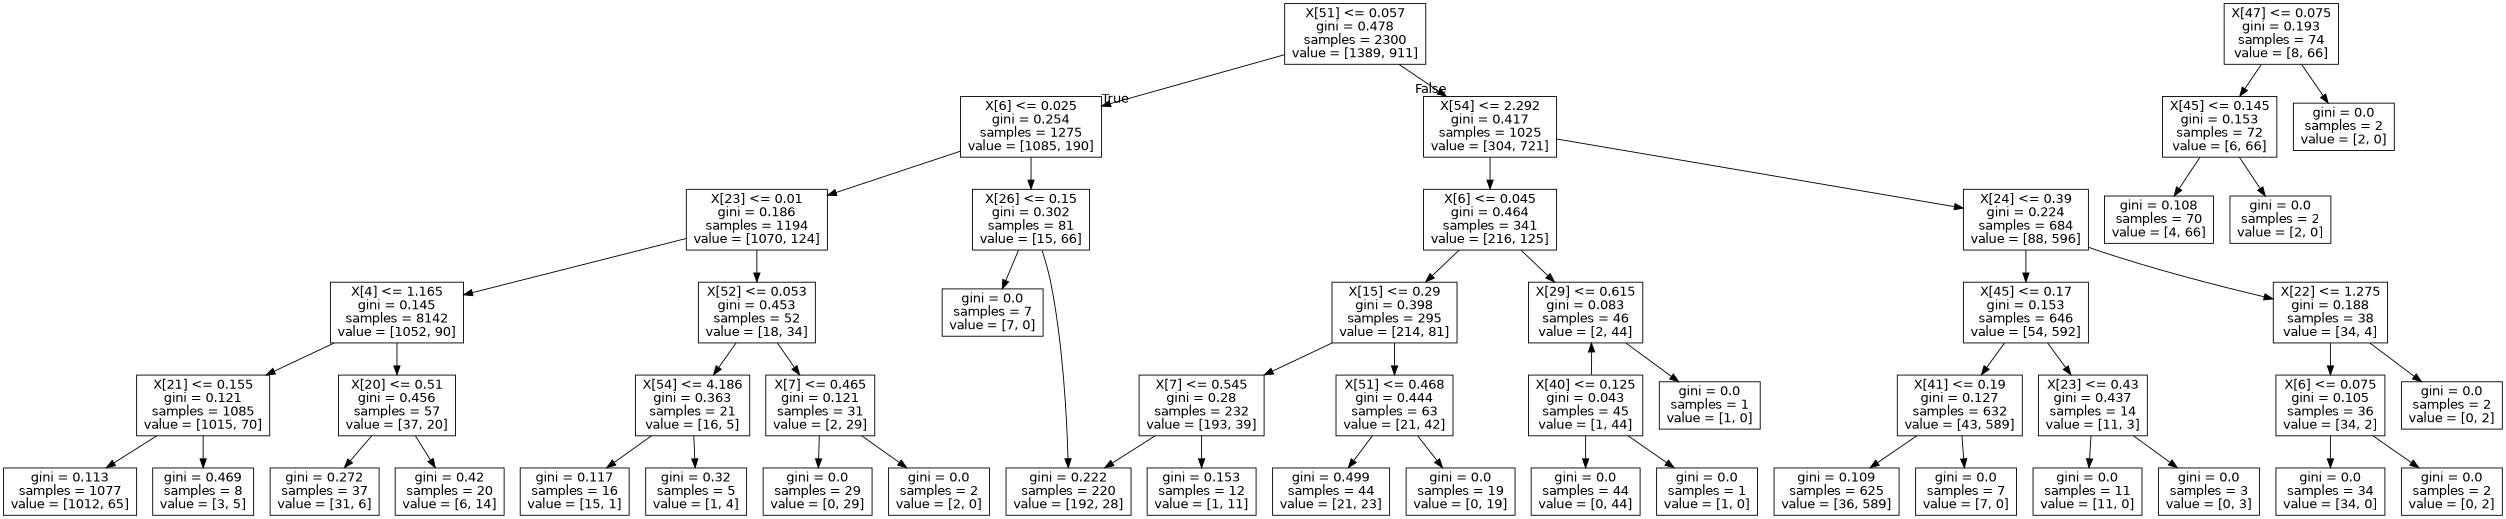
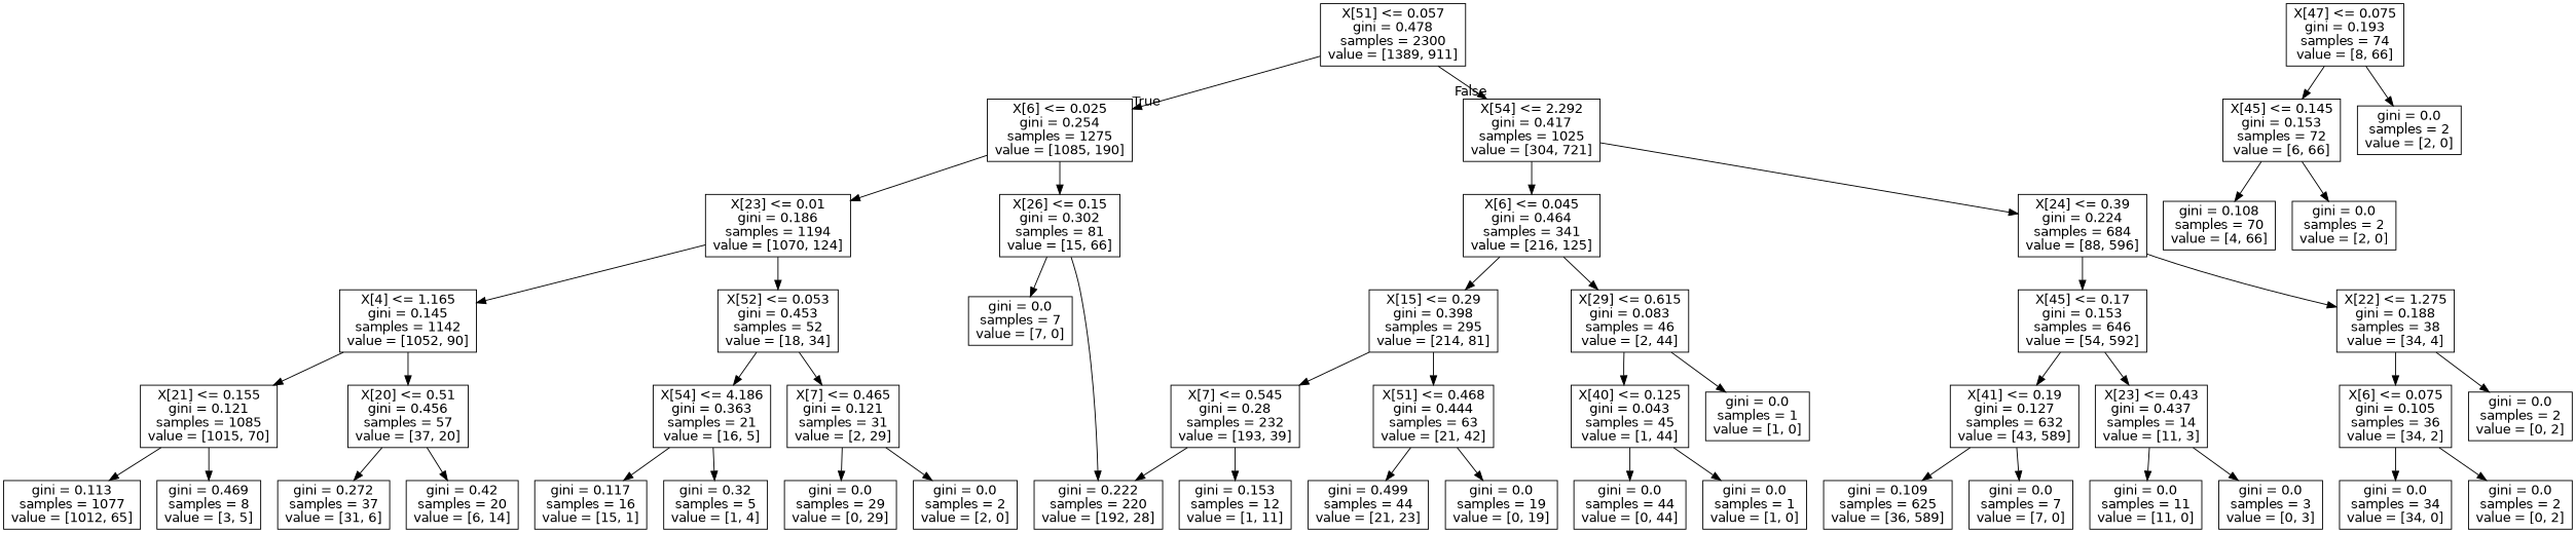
  digraph {
    fontname="DejaVu Sans"
    node [fontname="DejaVu Sans" shape=box]
    edge [fontname="DejaVu Sans"]
    n1 [label="X[51] <= 0.057\ngini = 0.478\nsamples = 2300\nvalue = [1389, 911]"]
    n2 [label="X[6] <= 0.025\ngini = 0.254\nsamples = 1275\nvalue = [1085, 190]"]
    n3 [label="X[54] <= 2.292\ngini = 0.417\nsamples = 1025\nvalue = [304, 721]"]
    n4 [label="X[23] <= 0.01\ngini = 0.186\nsamples = 1194\nvalue = [1070, 124]"]
    n5 [label="X[26] <= 0.15\ngini = 0.302\nsamples = 81\nvalue = [15, 66]"]
    n6 [label="X[6] <= 0.045\ngini = 0.464\nsamples = 341\nvalue = [216, 125]"]
    n7 [label="X[24] <= 0.39\ngini = 0.224\nsamples = 684\nvalue = [88, 596]"]
-   n8 [label="X[4] <= 1.165\ngini = 0.145\nsamples = 8142\nvalue = [1052, 90]"]
+   n8 [label="X[4] <= 1.165\ngini = 0.145\nsamples = 1142\nvalue = [1052, 90]"]
    n9 [label="X[52] <= 0.053\ngini = 0.453\nsamples = 52\nvalue = [18, 34]"]
    n10 [label="gini = 0.0\nsamples = 7\nvalue = [7, 0]"]
    n11 [label="gini = 0.222\nsamples = 220\nvalue = [192, 28]"]
    n12 [label="X[21] <= 0.155\ngini = 0.121\nsamples = 1085\nvalue = [1015, 70]"]
    n13 [label="X[20] <= 0.51\ngini = 0.456\nsamples = 57\nvalue = [37, 20]"]
    n14 [label="X[54] <= 4.186\ngini = 0.363\nsamples = 21\nvalue = [16, 5]"]
    n15 [label="X[7] <= 0.465\ngini = 0.121\nsamples = 31\nvalue = [2, 29]"]
    n16 [label="gini = 0.113\nsamples = 1077\nvalue = [1012, 65]"]
    n17 [label="gini = 0.469\nsamples = 8\nvalue = [3, 5]"]
    n18 [label="gini = 0.272\nsamples = 37\nvalue = [31, 6]"]
    n19 [label="gini = 0.42\nsamples = 20\nvalue = [6, 14]"]
    n20 [label="gini = 0.117\nsamples = 16\nvalue = [15, 1]"]
    n21 [label="gini = 0.32\nsamples = 5\nvalue = [1, 4]"]
    n22 [label="gini = 0.0\nsamples = 29\nvalue = [0, 29]"]
    n23 [label="gini = 0.0\nsamples = 2\nvalue = [2, 0]"]
    n24 [label="X[47] <= 0.075\ngini = 0.193\nsamples = 74\nvalue = [8, 66]"]
    n25 [label="X[45] <= 0.145\ngini = 0.153\nsamples = 72\nvalue = [6, 66]"]
    n26 [label="gini = 0.0\nsamples = 2\nvalue = [2, 0]"]
    n27 [label="gini = 0.108\nsamples = 70\nvalue = [4, 66]"]
    n28 [label="gini = 0.0\nsamples = 2\nvalue = [2, 0]"]
    n29 [label="X[15] <= 0.29\ngini = 0.398\nsamples = 295\nvalue = [214, 81]"]
    n30 [label="X[29] <= 0.615\ngini = 0.083\nsamples = 46\nvalue = [2, 44]"]
    n31 [label="X[45] <= 0.17\ngini = 0.153\nsamples = 646\nvalue = [54, 592]"]
    n32 [label="X[22] <= 1.275\ngini = 0.188\nsamples = 38\nvalue = [34, 4]"]
    n33 [label="X[7] <= 0.545\ngini = 0.28\nsamples = 232\nvalue = [193, 39]"]
    n34 [label="X[51] <= 0.468\ngini = 0.444\nsamples = 63\nvalue = [21, 42]"]
    n35 [label="X[40] <= 0.125\ngini = 0.043\nsamples = 45\nvalue = [1, 44]"]
    n36 [label="gini = 0.0\nsamples = 1\nvalue = [1, 0]"]
    n37 [label="gini = 0.153\nsamples = 12\nvalue = [1, 11]"]
    n38 [label="gini = 0.499\nsamples = 44\nvalue = [21, 23]"]
    n39 [label="gini = 0.0\nsamples = 19\nvalue = [0, 19]"]
    n40 [label="gini = 0.0\nsamples = 44\nvalue = [0, 44]"]
    n41 [label="gini = 0.0\nsamples = 1\nvalue = [1, 0]"]
    n42 [label="X[41] <= 0.19\ngini = 0.127\nsamples = 632\nvalue = [43, 589]"]
    n43 [label="X[23] <= 0.43\ngini = 0.437\nsamples = 14\nvalue = [11, 3]"]
    n44 [label="X[6] <= 0.075\ngini = 0.105\nsamples = 36\nvalue = [34, 2]"]
    n45 [label="gini = 0.0\nsamples = 2\nvalue = [0, 2]"]
    n46 [label="gini = 0.109\nsamples = 625\nvalue = [36, 589]"]
    n47 [label="gini = 0.0\nsamples = 7\nvalue = [7, 0]"]
    n48 [label="gini = 0.0\nsamples = 11\nvalue = [11, 0]"]
    n49 [label="gini = 0.0\nsamples = 3\nvalue = [0, 3]"]
    n50 [label="gini = 0.0\nsamples = 34\nvalue = [34, 0]"]
    n51 [label="gini = 0.0\nsamples = 2\nvalue = [0, 2]"]
    n1 -> n2 [headlabel=True labelangle=45 labeldistance=2.5]
    n1 -> n3 [headlabel=False labelangle=-45 labeldistance=2.5]
    n2 -> n4
    n2 -> n5
    n3 -> n6
    n3 -> n7
    n4 -> n8
    n4 -> n9
    n5 -> n10
    n5 -> n11
    n6 -> n29
    n6 -> n30
    n7 -> n31
    n7 -> n32
    n8 -> n12
    n8 -> n13
    n9 -> n14
    n9 -> n15
    n12 -> n16
    n12 -> n17
    n13 -> n18
    n13 -> n19
    n14 -> n20
    n14 -> n21
    n15 -> n22
    n15 -> n23
    n24 -> n25
    n24 -> n26
    n25 -> n27
    n25 -> n28
    n29 -> n33
    n29 -> n34
-   n35 -> n30
+   n30 -> n35
    n30 -> n36
    n31 -> n42
    n31 -> n43
    n32 -> n44
    n32 -> n45
    n33 -> n11
    n33 -> n37
    n34 -> n38
    n34 -> n39
    n35 -> n40
    n35 -> n41
    n42 -> n46
    n42 -> n47
    n43 -> n48
    n43 -> n49
    n44 -> n50
    n44 -> n51
  }
